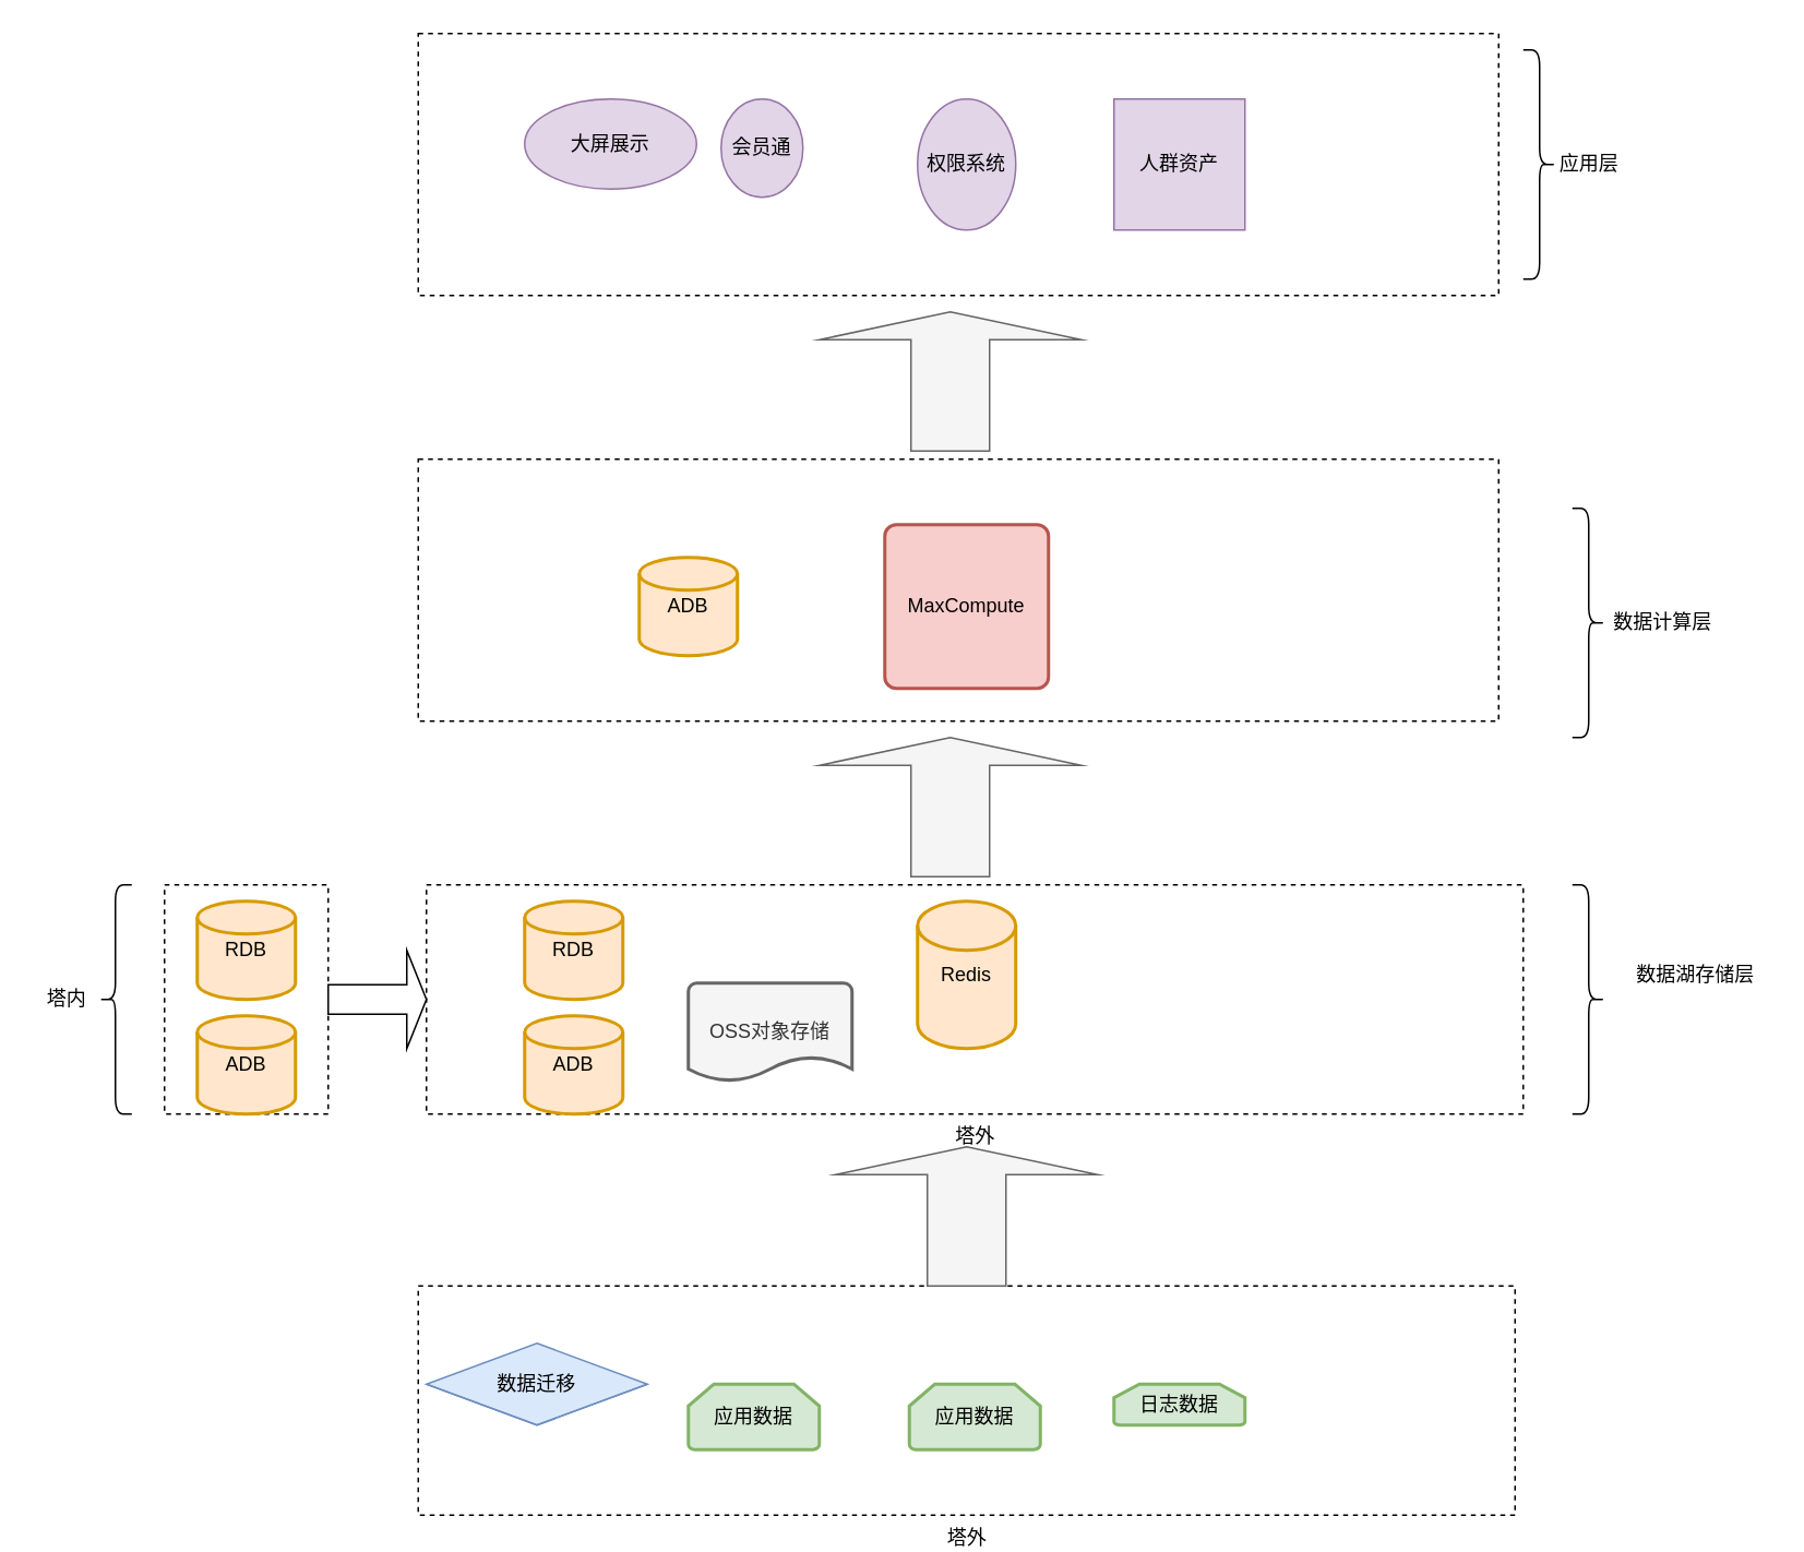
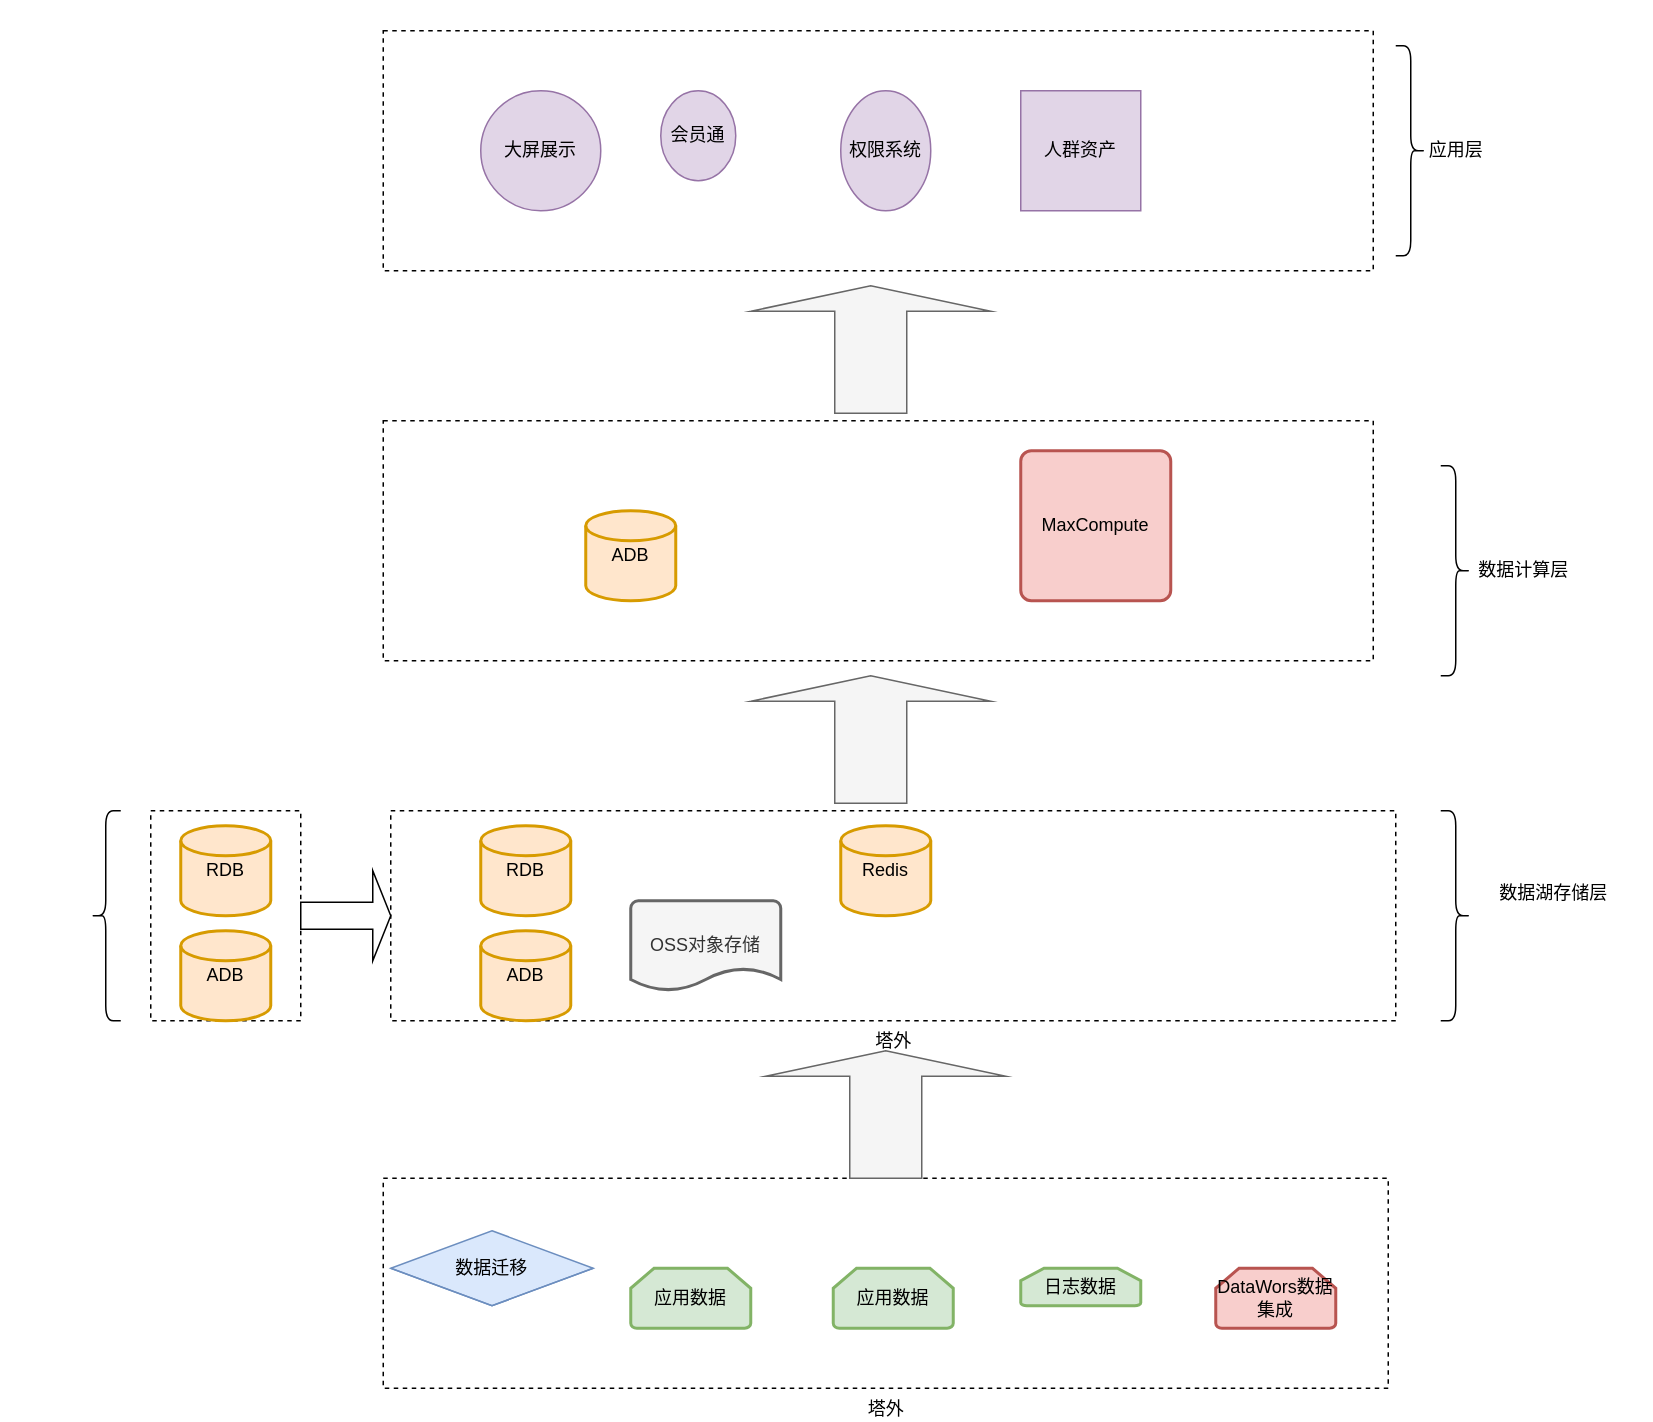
  <mxCell id="0" />
  <mxCell id="1" parent="0" />
  <mxCell id="2" value="" style="verticalLabelPosition=bottom;verticalAlign=top;html=1;shape=mxgraph.basic.rect;fillColor2=none;strokeWidth=1;size=20;indent=5;dashed=1;" vertex="1" parent="1"><mxGeometry x="255" y="280" width="660" height="160" as="geometry" /></mxCell>
  <mxCell id="3" value="塔外" style="verticalLabelPosition=bottom;verticalAlign=top;html=1;shape=mxgraph.basic.rect;fillColor2=none;strokeWidth=1;size=20;indent=5;dashed=1;" vertex="1" parent="1"><mxGeometry x="255" y="785" width="670" height="140" as="geometry" /></mxCell>
  <mxCell id="4" value="塔外" style="verticalLabelPosition=bottom;verticalAlign=top;html=1;shape=mxgraph.basic.rect;fillColor2=none;strokeWidth=1;size=20;indent=5;dashed=1;" vertex="1" parent="1"><mxGeometry x="260" y="540" width="670" height="140" as="geometry" /></mxCell>
  <mxCell id="5" value="" style="verticalLabelPosition=bottom;verticalAlign=top;html=1;shape=mxgraph.basic.rect;fillColor2=none;strokeWidth=1;size=20;indent=5;dashed=1;" vertex="1" parent="1"><mxGeometry x="100" y="540" width="100" height="140" as="geometry" /></mxCell>
  <mxCell id="6" value="RDB" style="strokeWidth=2;html=1;shape=mxgraph.flowchart.database;whiteSpace=wrap;fillColor=#ffe6cc;strokeColor=#d79b00;" vertex="1" parent="1"><mxGeometry x="120" y="550" width="60" height="60" as="geometry" /></mxCell>
  <mxCell id="7" value="ADB" style="strokeWidth=2;html=1;shape=mxgraph.flowchart.database;whiteSpace=wrap;fillColor=#ffe6cc;strokeColor=#d79b00;" vertex="1" parent="1"><mxGeometry x="120" y="620" width="60" height="60" as="geometry" /></mxCell>
- <mxCell id="8" value="Redis" style="strokeWidth=2;html=1;shape=mxgraph.flowchart.database;whiteSpace=wrap;fillColor=#ffe6cc;strokeColor=#d79b00;" vertex="1" parent="1"><mxGeometry x="560" y="550" width="60" height="90" as="geometry" /></mxCell>
+ <mxCell id="8" value="Redis" style="strokeWidth=2;html=1;shape=mxgraph.flowchart.database;whiteSpace=wrap;fillColor=#ffe6cc;strokeColor=#d79b00;" vertex="1" parent="1"><mxGeometry x="560" y="550" width="60" height="60" as="geometry" /></mxCell>
  <mxCell id="9" value="ADB" style="strokeWidth=2;html=1;shape=mxgraph.flowchart.database;whiteSpace=wrap;fillColor=#ffe6cc;strokeColor=#d79b00;" vertex="1" parent="1"><mxGeometry x="390" y="340" width="60" height="60" as="geometry" /></mxCell>
  <mxCell id="10" value="" style="shape=curlyBracket;whiteSpace=wrap;html=1;rounded=1;" vertex="1" parent="1"><mxGeometry x="60" y="540" width="20" height="140" as="geometry" /></mxCell>
- <mxCell id="11" value="塔内" style="text;html=1;align=center;verticalAlign=middle;resizable=0;points=[];autosize=1;strokeColor=none;fillColor=none;" vertex="1" parent="1"><mxGeometry x="20" y="600" width="40" height="20" as="geometry" /></mxCell>
  <mxCell id="12" value="RDB" style="strokeWidth=2;html=1;shape=mxgraph.flowchart.database;whiteSpace=wrap;fillColor=#ffe6cc;strokeColor=#d79b00;" vertex="1" parent="1"><mxGeometry x="320" y="550" width="60" height="60" as="geometry" /></mxCell>
  <mxCell id="13" value="ADB" style="strokeWidth=2;html=1;shape=mxgraph.flowchart.database;whiteSpace=wrap;fillColor=#ffe6cc;strokeColor=#d79b00;" vertex="1" parent="1"><mxGeometry x="320" y="620" width="60" height="60" as="geometry" /></mxCell>
  <mxCell id="14" value="" style="shape=singleArrow;whiteSpace=wrap;html=1;" vertex="1" parent="1"><mxGeometry x="200" y="580" width="60" height="60" as="geometry" /></mxCell>
  <mxCell id="15" value="OSS对象存储" style="strokeWidth=2;html=1;shape=mxgraph.flowchart.document2;whiteSpace=wrap;size=0.25;fillColor=#f5f5f5;fontColor=#333333;strokeColor=#666666;" vertex="1" parent="1"><mxGeometry x="420" y="600" width="100" height="60" as="geometry" /></mxCell>
- <mxCell id="16" value="MaxCompute" style="rounded=1;whiteSpace=wrap;html=1;absoluteArcSize=1;arcSize=14;strokeWidth=2;fillColor=#f8cecc;strokeColor=#b85450;" vertex="1" parent="1"><mxGeometry x="540" y="320" width="100" height="100" as="geometry" /></mxCell>
+ <mxCell id="16" value="MaxCompute" style="rounded=1;whiteSpace=wrap;html=1;absoluteArcSize=1;arcSize=14;strokeWidth=2;fillColor=#f8cecc;strokeColor=#b85450;" vertex="1" parent="1"><mxGeometry x="680" y="300" width="100" height="100" as="geometry" /></mxCell>
  <mxCell id="17" value="数据迁移" style="whiteSpace=wrap;html=1;shape=mxgraph.basic.isocube;isoAngle=15;fillColor=#dae8fc;strokeColor=#6c8ebf;" vertex="1" parent="1"><mxGeometry x="260" y="820" width="135" height="50" as="geometry" /></mxCell>
  <mxCell id="18" value="应用数据" style="strokeWidth=2;html=1;shape=mxgraph.flowchart.loop_limit;whiteSpace=wrap;fillColor=#d5e8d4;strokeColor=#82b366;" vertex="1" parent="1"><mxGeometry x="420" y="845" width="80" height="40" as="geometry" /></mxCell>
  <mxCell id="19" value="日志数据" style="strokeWidth=2;html=1;shape=mxgraph.flowchart.loop_limit;whiteSpace=wrap;fillColor=#d5e8d4;strokeColor=#82b366;" vertex="1" parent="1"><mxGeometry x="680" y="845" width="80" height="25" as="geometry" /></mxCell>
  <mxCell id="20" value="应用数据" style="strokeWidth=2;html=1;shape=mxgraph.flowchart.loop_limit;whiteSpace=wrap;fillColor=#d5e8d4;strokeColor=#82b366;" vertex="1" parent="1"><mxGeometry x="555" y="845" width="80" height="40" as="geometry" /></mxCell>
+ <mxCell id="21" value="DataWors数据集成" style="strokeWidth=2;html=1;shape=mxgraph.flowchart.loop_limit;whiteSpace=wrap;fillColor=#f8cecc;strokeColor=#b85450;" vertex="1" parent="1"><mxGeometry x="810" y="845" width="80" height="40" as="geometry" /></mxCell>
  <mxCell id="22" value="" style="shape=curlyBracket;whiteSpace=wrap;html=1;rounded=1;flipH=1;" vertex="1" parent="1"><mxGeometry x="960" y="540" width="20" height="140" as="geometry" /></mxCell>
  <mxCell id="23" value="数据湖存储层" style="text;html=1;align=center;verticalAlign=middle;resizable=0;points=[];autosize=1;strokeColor=none;fillColor=none;" vertex="1" parent="1"><mxGeometry x="990" y="585" width="90" height="20" as="geometry" /></mxCell>
  <mxCell id="24" value="" style="shape=singleArrow;direction=north;whiteSpace=wrap;html=1;fillColor=#f5f5f5;fontColor=#333333;strokeColor=#666666;" vertex="1" parent="1"><mxGeometry x="510" y="700" width="160" height="85" as="geometry" /></mxCell>
  <mxCell id="25" value="" style="shape=curlyBracket;whiteSpace=wrap;html=1;rounded=1;flipH=1;" vertex="1" parent="1"><mxGeometry x="960" y="310" width="20" height="140" as="geometry" /></mxCell>
  <mxCell id="26" value="数据计算层" style="text;html=1;align=center;verticalAlign=middle;resizable=0;points=[];autosize=1;strokeColor=none;fillColor=none;" vertex="1" parent="1"><mxGeometry x="975" y="370" width="80" height="20" as="geometry" /></mxCell>
  <mxCell id="27" value="" style="verticalLabelPosition=bottom;verticalAlign=top;html=1;shape=mxgraph.basic.rect;fillColor2=none;strokeWidth=1;size=20;indent=5;dashed=1;" vertex="1" parent="1"><mxGeometry x="255" y="20" width="660" height="160" as="geometry" /></mxCell>
  <mxCell id="28" value="" style="shape=singleArrow;direction=north;whiteSpace=wrap;html=1;fillColor=#f5f5f5;fontColor=#333333;strokeColor=#666666;" vertex="1" parent="1"><mxGeometry x="500" y="450" width="160" height="85" as="geometry" /></mxCell>
  <mxCell id="29" value="" style="shape=singleArrow;direction=north;whiteSpace=wrap;html=1;fillColor=#f5f5f5;fontColor=#333333;strokeColor=#666666;" vertex="1" parent="1"><mxGeometry x="500" y="190" width="160" height="85" as="geometry" /></mxCell>
  <mxCell id="30" value="" style="shape=curlyBracket;whiteSpace=wrap;html=1;rounded=1;flipH=1;" vertex="1" parent="1"><mxGeometry x="930" y="30" width="20" height="140" as="geometry" /></mxCell>
  <mxCell id="31" value="应用层" style="text;html=1;align=center;verticalAlign=middle;resizable=0;points=[];autosize=1;strokeColor=none;fillColor=none;" vertex="1" parent="1"><mxGeometry x="945" y="90" width="50" height="20" as="geometry" /></mxCell>
- <mxCell id="32" value="大屏展示" style="ellipse;whiteSpace=wrap;html=1;aspect=fixed;fillColor=#e1d5e7;strokeColor=#9673a6;" vertex="1" parent="1"><mxGeometry x="320" y="60" width="105" height="55" as="geometry" /></mxCell>
+ <mxCell id="32" value="大屏展示" style="ellipse;whiteSpace=wrap;html=1;aspect=fixed;fillColor=#e1d5e7;strokeColor=#9673a6;" vertex="1" parent="1"><mxGeometry x="320" y="60" width="80" height="80" as="geometry" /></mxCell>
  <mxCell id="33" value="会员通" style="ellipse;whiteSpace=wrap;html=1;aspect=fixed;fillColor=#e1d5e7;strokeColor=#9673a6;" vertex="1" parent="1"><mxGeometry x="440" y="60" width="50" height="60" as="geometry" /></mxCell>
  <mxCell id="34" value="权限系统" style="ellipse;whiteSpace=wrap;html=1;aspect=fixed;fillColor=#e1d5e7;strokeColor=#9673a6;" vertex="1" parent="1"><mxGeometry x="560" y="60" width="60" height="80" as="geometry" /></mxCell>
  <mxCell id="35" value="人群资产" style="whiteSpace=wrap;html=1;aspect=fixed;fillColor=#e1d5e7;strokeColor=#9673a6;rounded=0;" vertex="1" parent="1"><mxGeometry x="680" y="60" width="80" height="80" as="geometry" /></mxCell>
